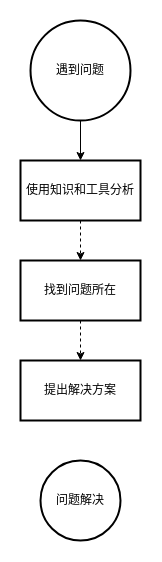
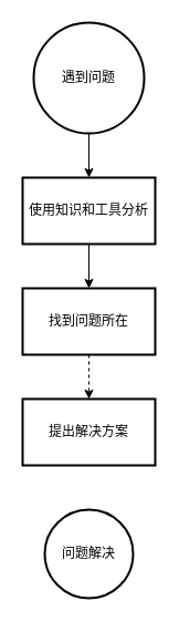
  <mxCell id="0" />
  <mxCell id="1" parent="0" />
  <mxCell id="2" value="" style="edgeStyle=orthogonalEdgeStyle;rounded=0;orthogonalLoop=1;jettySize=auto;html=1;" edge="1" parent="1" source="3" target="5"><mxGeometry relative="1" as="geometry" /></mxCell>
  <mxCell id="3" value="遇到问题" style="strokeWidth=2;html=1;shape=mxgraph.flowchart.start_2;whiteSpace=wrap;" vertex="1" parent="1"><mxGeometry x="30" y="20" width="100" height="100" as="geometry" /></mxCell>
- <mxCell id="4" value="" style="edgeStyle=orthogonalEdgeStyle;rounded=0;orthogonalLoop=1;jettySize=auto;html=1;dashed=1;" edge="1" parent="1" source="5" target="7"><mxGeometry relative="1" as="geometry" /></mxCell>
+ <mxCell id="4" value="" style="edgeStyle=orthogonalEdgeStyle;rounded=0;orthogonalLoop=1;jettySize=auto;html=1;" edge="1" parent="1" source="5" target="7"><mxGeometry relative="1" as="geometry" /></mxCell>
  <mxCell id="5" value="使用知识和工具分析" style="whiteSpace=wrap;html=1;strokeWidth=2;" vertex="1" parent="1"><mxGeometry x="20" y="160" width="120" height="60" as="geometry" /></mxCell>
  <mxCell id="6" value="" style="edgeStyle=orthogonalEdgeStyle;rounded=0;orthogonalLoop=1;jettySize=auto;html=1;dashed=1;" edge="1" parent="1" source="7" target="8"><mxGeometry relative="1" as="geometry" /></mxCell>
  <mxCell id="7" value="找到问题所在" style="whiteSpace=wrap;html=1;strokeWidth=2;" vertex="1" parent="1"><mxGeometry x="20" y="260" width="120" height="60" as="geometry" /></mxCell>
  <mxCell id="8" value="提出解决方案" style="whiteSpace=wrap;html=1;strokeWidth=2;" vertex="1" parent="1"><mxGeometry x="20" y="360" width="120" height="60" as="geometry" /></mxCell>
  <mxCell id="9" value="问题解决" style="ellipse;whiteSpace=wrap;html=1;strokeWidth=2;" vertex="1" parent="1"><mxGeometry x="40" y="460" width="80" height="80" as="geometry" /></mxCell>
